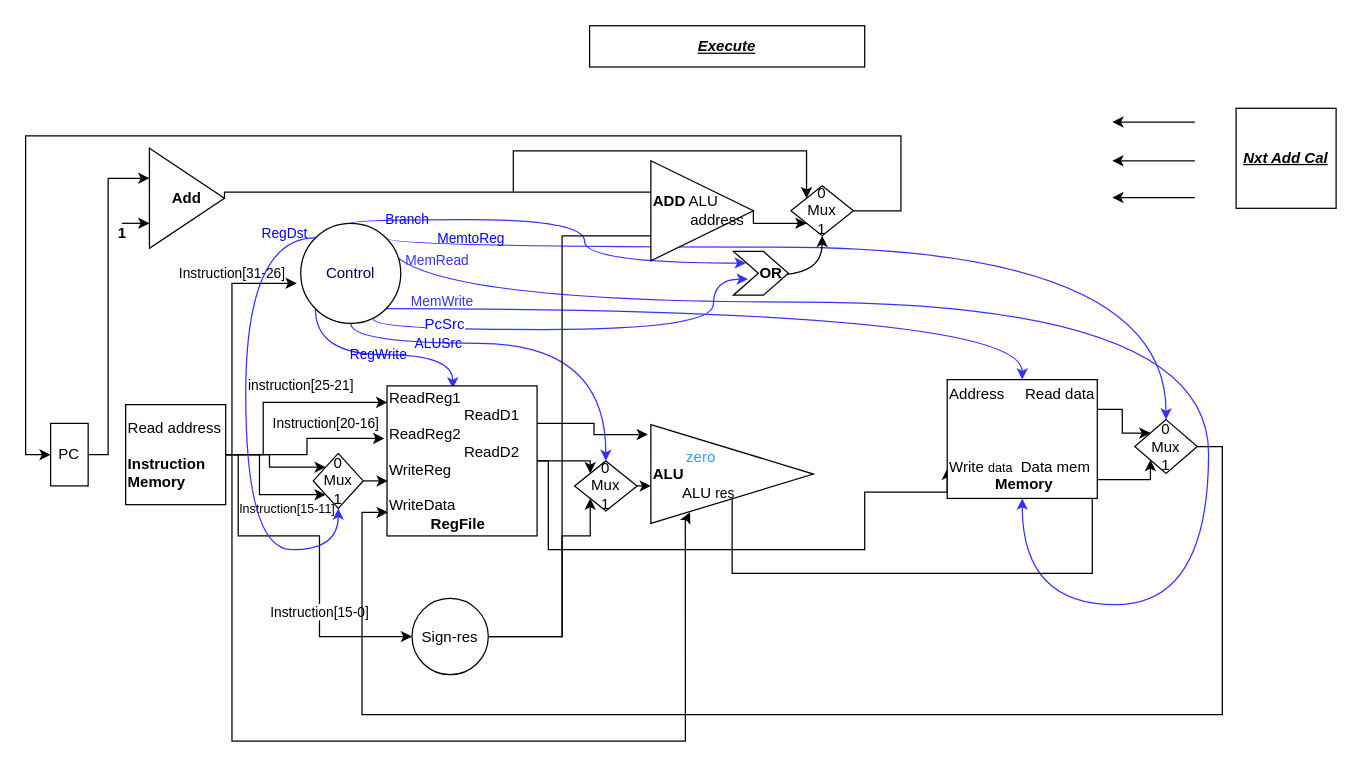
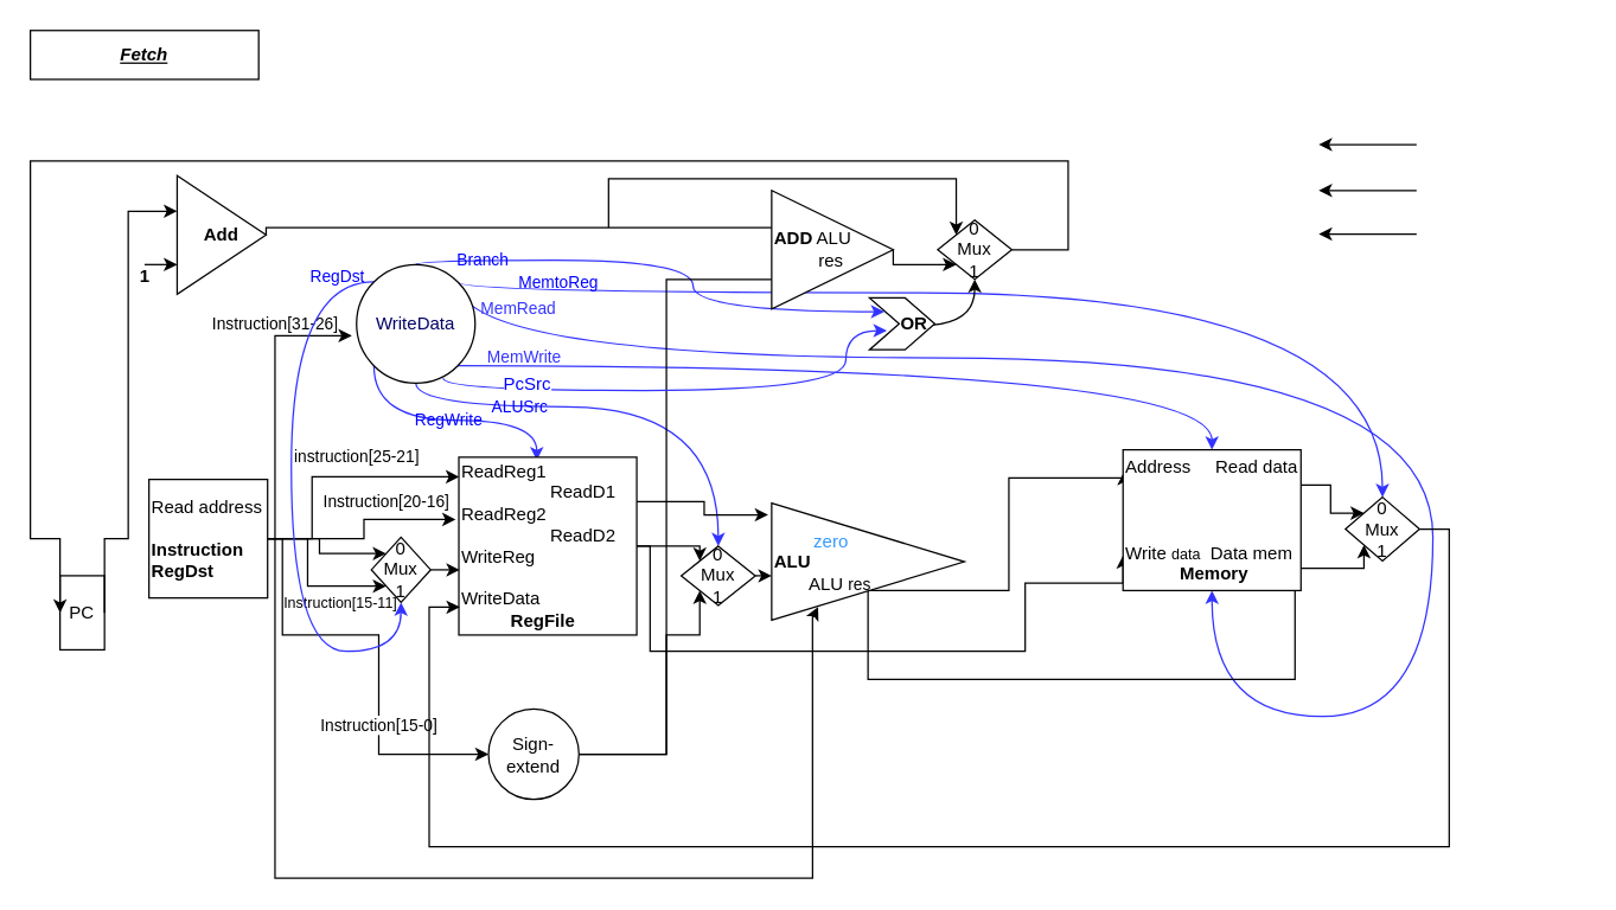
  <mxCell id="0" />
  <mxCell id="1" parent="0" />
- <mxCell id="2" value="PC" style="rounded=0;whiteSpace=wrap;html=1;" parent="1" vertex="1"><mxGeometry x="40" y="338" width="30" height="50" as="geometry" /></mxCell>
+ <mxCell id="2" value="PC" style="rounded=0;whiteSpace=wrap;html=1;" parent="1" vertex="1"><mxGeometry x="40" y="388" width="30" height="50" as="geometry" /></mxCell>
  <mxCell id="3" style="edgeStyle=orthogonalEdgeStyle;rounded=0;orthogonalLoop=1;jettySize=auto;html=1;exitX=1;exitY=0.5;exitDx=0;exitDy=0;" parent="1" source="5" edge="1"><mxGeometry relative="1" as="geometry"><Array as="points"><mxPoint x="179" y="153" /></Array><mxPoint x="547" y="153" as="targetPoint" /></mxGeometry></mxCell>
  <mxCell id="4" style="edgeStyle=orthogonalEdgeStyle;rounded=0;orthogonalLoop=1;jettySize=auto;html=1;entryX=0;entryY=0;entryDx=0;entryDy=0;" parent="1" target="34" edge="1"><mxGeometry relative="1" as="geometry"><mxPoint x="410" y="153" as="sourcePoint" /><Array as="points"><mxPoint x="410" y="120" /><mxPoint x="644" y="120" /></Array></mxGeometry></mxCell>
  <mxCell id="5" value="&lt;b&gt;Add&lt;/b&gt;" style="triangle;whiteSpace=wrap;html=1;" parent="1" vertex="1"><mxGeometry x="119" y="118" width="60" height="80" as="geometry" /></mxCell>
  <mxCell id="6" style="edgeStyle=orthogonalEdgeStyle;rounded=0;orthogonalLoop=1;jettySize=auto;html=1;exitX=1;exitY=0.5;exitDx=0;exitDy=0;" parent="1" source="2" edge="1"><mxGeometry relative="1" as="geometry"><mxPoint x="119" y="142" as="targetPoint" /><Array as="points"><mxPoint x="86" y="363" /><mxPoint x="86" y="142" /><mxPoint x="119" y="142" /></Array></mxGeometry></mxCell>
  <mxCell id="7" value="instruction[25-21]" style="edgeStyle=orthogonalEdgeStyle;rounded=0;orthogonalLoop=1;jettySize=auto;html=1;exitX=1;exitY=0.5;exitDx=0;exitDy=0;entryX=0.002;entryY=0.11;entryDx=0;entryDy=0;entryPerimeter=0;" parent="1" source="13" target="25" edge="1"><mxGeometry x="0.19" y="13" relative="1" as="geometry"><mxPoint x="200" y="363" as="targetPoint" /><Array as="points"><mxPoint x="210" y="363" /><mxPoint x="210" y="321" /></Array><mxPoint as="offset" /></mxGeometry></mxCell>
  <mxCell id="8" value="Instruction[20-16]" style="edgeStyle=orthogonalEdgeStyle;rounded=0;orthogonalLoop=1;jettySize=auto;html=1;entryX=-0.018;entryY=0.35;entryDx=0;entryDy=0;entryPerimeter=0;" parent="1" source="13" target="25" edge="1"><mxGeometry x="0.33" y="12" relative="1" as="geometry"><Array as="points"><mxPoint x="245" y="363" /><mxPoint x="245" y="350" /></Array><mxPoint as="offset" /></mxGeometry></mxCell>
  <mxCell id="9" value="Instruction[15-11]" style="edgeStyle=orthogonalEdgeStyle;rounded=0;orthogonalLoop=1;jettySize=auto;html=1;exitX=1;exitY=0.5;exitDx=0;exitDy=0;entryX=0;entryY=1;entryDx=0;entryDy=0;verticalAlign=middle;fontSize=10;" parent="1" source="13" target="27" edge="1"><mxGeometry x="0.446" y="-11" relative="1" as="geometry"><Array as="points"><mxPoint x="207" y="363" /><mxPoint x="207" y="395" /></Array><mxPoint as="offset" /></mxGeometry></mxCell>
  <mxCell id="10" value="Instruction[15-0]" style="edgeStyle=orthogonalEdgeStyle;rounded=0;orthogonalLoop=1;jettySize=auto;html=1;exitX=1;exitY=0.5;exitDx=0;exitDy=0;entryX=0;entryY=0.5;entryDx=0;entryDy=0;" parent="1" edge="1"><mxGeometry x="0.355" relative="1" as="geometry"><Array as="points"><mxPoint x="190" y="363" /><mxPoint x="190" y="428" /><mxPoint x="255" y="428" /><mxPoint x="255" y="509" /></Array><mxPoint y="1" as="offset" /><mxPoint x="180" y="363" as="sourcePoint" /><mxPoint x="329" y="508.5" as="targetPoint" /></mxGeometry></mxCell>
  <mxCell id="11" value="Instruction[31-26]" style="edgeStyle=orthogonalEdgeStyle;rounded=0;orthogonalLoop=1;jettySize=auto;html=1;entryX=-0.04;entryY=0.6;entryDx=0;entryDy=0;entryPerimeter=0;labelBackgroundColor=none;strokeColor=#000000;fontColor=#000000;exitX=0.212;exitY=0.946;exitDx=0;exitDy=0;exitPerimeter=0;" parent="1" source="39" target="21" edge="1"><mxGeometry x="0.892" y="8" relative="1" as="geometry"><Array as="points"><mxPoint x="548" y="592" /><mxPoint x="185" y="592" /><mxPoint x="185" y="226" /></Array><mxPoint as="offset" /><mxPoint x="537" y="570.941" as="sourcePoint" /></mxGeometry></mxCell>
  <mxCell id="12" style="edgeStyle=orthogonalEdgeStyle;rounded=0;orthogonalLoop=1;jettySize=auto;html=1;exitX=1;exitY=0.5;exitDx=0;exitDy=0;entryX=0;entryY=0;entryDx=0;entryDy=0;labelBackgroundColor=none;strokeColor=#000000;fontSize=10;fontColor=#000000;" parent="1" source="13" target="27" edge="1"><mxGeometry relative="1" as="geometry" /></mxCell>
- <mxCell id="13" value="Read address&lt;br&gt;&lt;br&gt;&lt;b&gt;Instruction Memory&lt;/b&gt;" style="whiteSpace=wrap;html=1;aspect=fixed;align=left;" parent="1" vertex="1"><mxGeometry x="100" y="323" width="80" height="80" as="geometry" /></mxCell>
+ <mxCell id="13" value="Read address&lt;br&gt;&lt;br&gt;&lt;b&gt;Instruction RegDst&lt;/b&gt;" style="whiteSpace=wrap;html=1;aspect=fixed;align=left;" parent="1" vertex="1"><mxGeometry x="100" y="323" width="80" height="80" as="geometry" /></mxCell>
  <mxCell id="14" value="RegDst" style="edgeStyle=orthogonalEdgeStyle;curved=1;rounded=0;orthogonalLoop=1;jettySize=auto;html=1;exitX=0;exitY=0;exitDx=0;exitDy=0;entryX=0.5;entryY=1;entryDx=0;entryDy=0;labelBackgroundColor=none;strokeColor=#3333FF;fontColor=#0000FF;" parent="1" source="21" target="27" edge="1"><mxGeometry x="-0.88" y="-4" relative="1" as="geometry"><Array as="points"><mxPoint x="196" y="190" /><mxPoint x="196" y="439" /><mxPoint x="270" y="439" /></Array><mxPoint as="offset" /></mxGeometry></mxCell>
  <mxCell id="15" value="Branch" style="edgeStyle=orthogonalEdgeStyle;curved=1;rounded=0;orthogonalLoop=1;jettySize=auto;html=1;exitX=0.5;exitY=0;exitDx=0;exitDy=0;entryX=0.227;entryY=0.266;entryDx=0;entryDy=0;labelBackgroundColor=none;strokeColor=#3333FF;fontColor=#0000FF;entryPerimeter=0;" parent="1" source="21" target="48" edge="1"><mxGeometry x="-0.731" relative="1" as="geometry"><Array as="points"><mxPoint x="280" y="175" /><mxPoint x="467" y="175" /><mxPoint x="467" y="210" /></Array><mxPoint as="offset" /><mxPoint x="614" y="216.5" as="targetPoint" /></mxGeometry></mxCell>
  <mxCell id="16" value="MemRead" style="edgeStyle=orthogonalEdgeStyle;curved=1;rounded=0;orthogonalLoop=1;jettySize=auto;html=1;exitX=1;exitY=0;exitDx=0;exitDy=0;labelBackgroundColor=none;strokeColor=#3333FF;fontColor=#3333FF;entryX=0.5;entryY=1;entryDx=0;entryDy=0;" parent="1" source="21" target="43" edge="1"><mxGeometry x="-0.844" y="33" relative="1" as="geometry"><Array as="points"><mxPoint x="308" y="241" /><mxPoint x="966" y="241" /><mxPoint x="966" y="483" /><mxPoint x="817" y="483" /></Array><mxPoint as="offset" /><mxPoint x="812" y="427" as="targetPoint" /></mxGeometry></mxCell>
  <mxCell id="17" value="MemtoReg" style="edgeStyle=orthogonalEdgeStyle;curved=1;rounded=0;orthogonalLoop=1;jettySize=auto;html=1;exitX=1;exitY=0;exitDx=0;exitDy=0;entryX=0.5;entryY=0;entryDx=0;entryDy=0;labelBackgroundColor=none;strokeColor=#3333FF;fontColor=#0000FF;" parent="1" source="21" target="45" edge="1"><mxGeometry x="-0.805" y="7" relative="1" as="geometry"><Array as="points"><mxPoint x="308" y="197" /><mxPoint x="932" y="197" /></Array><mxPoint as="offset" /></mxGeometry></mxCell>
  <mxCell id="18" value="MemWrite" style="edgeStyle=orthogonalEdgeStyle;curved=1;rounded=0;orthogonalLoop=1;jettySize=auto;html=1;exitX=1;exitY=1;exitDx=0;exitDy=0;labelBackgroundColor=none;strokeColor=#3333FF;fontColor=#3333FF;" parent="1" source="21" target="43" edge="1"><mxGeometry x="-0.841" y="5" relative="1" as="geometry"><mxPoint as="offset" /></mxGeometry></mxCell>
  <mxCell id="19" value="ALUSrc" style="edgeStyle=orthogonalEdgeStyle;curved=1;rounded=0;orthogonalLoop=1;jettySize=auto;html=1;exitX=0.5;exitY=1;exitDx=0;exitDy=0;entryX=0.5;entryY=0;entryDx=0;entryDy=0;labelBackgroundColor=none;strokeColor=#3333FF;fontColor=#0000FF;" parent="1" source="21" target="41" edge="1"><mxGeometry x="-0.452" relative="1" as="geometry"><Array as="points"><mxPoint x="280" y="274" /><mxPoint x="484" y="274" /></Array><mxPoint as="offset" /></mxGeometry></mxCell>
  <mxCell id="20" value="RegWrite" style="edgeStyle=orthogonalEdgeStyle;curved=1;rounded=0;orthogonalLoop=1;jettySize=auto;html=1;exitX=0;exitY=1;exitDx=0;exitDy=0;entryX=0.438;entryY=0.017;entryDx=0;entryDy=0;entryPerimeter=0;labelBackgroundColor=none;strokeColor=#3333FF;fontColor=#0000FF;" parent="1" source="21" target="25" edge="1"><mxGeometry relative="1" as="geometry" /></mxCell>
- <mxCell id="21" value="&lt;font color=&quot;#000066&quot;&gt;Control&lt;/font&gt;" style="ellipse;whiteSpace=wrap;html=1;aspect=fixed;" parent="1" vertex="1"><mxGeometry x="240" y="178" width="80" height="80" as="geometry" /></mxCell>
+ <mxCell id="21" value="&lt;font color=&quot;#000066&quot;&gt;WriteData&lt;/font&gt;" style="ellipse;whiteSpace=wrap;html=1;aspect=fixed;" parent="1" vertex="1"><mxGeometry x="240" y="178" width="80" height="80" as="geometry" /></mxCell>
  <mxCell id="22" style="edgeStyle=orthogonalEdgeStyle;rounded=0;orthogonalLoop=1;jettySize=auto;html=1;exitX=1;exitY=0.25;exitDx=0;exitDy=0;entryX=-0.018;entryY=0.1;entryDx=0;entryDy=0;entryPerimeter=0;" parent="1" source="25" target="39" edge="1"><mxGeometry relative="1" as="geometry" /></mxCell>
  <mxCell id="23" style="edgeStyle=orthogonalEdgeStyle;rounded=0;orthogonalLoop=1;jettySize=auto;html=1;exitX=1;exitY=0.5;exitDx=0;exitDy=0;entryX=0;entryY=0;entryDx=0;entryDy=0;" parent="1" source="25" target="41" edge="1"><mxGeometry relative="1" as="geometry"><Array as="points"><mxPoint x="472" y="368" /></Array></mxGeometry></mxCell>
  <mxCell id="24" style="edgeStyle=orthogonalEdgeStyle;rounded=0;orthogonalLoop=1;jettySize=auto;html=1;exitX=1;exitY=0.5;exitDx=0;exitDy=0;entryX=0;entryY=0.75;entryDx=0;entryDy=0;labelBackgroundColor=none;strokeColor=#000000;fontSize=12;fontColor=#000000;" parent="1" source="25" target="43" edge="1"><mxGeometry relative="1" as="geometry"><Array as="points"><mxPoint x="438" y="368" /><mxPoint x="438" y="439" /><mxPoint x="691" y="439" /><mxPoint x="691" y="393" /></Array></mxGeometry></mxCell>
  <mxCell id="25" value="ReadReg1&lt;br&gt;&lt;div style=&quot;text-align: center&quot;&gt;&amp;nbsp; &amp;nbsp; &amp;nbsp; &amp;nbsp; &amp;nbsp; &amp;nbsp; &amp;nbsp; &amp;nbsp; &amp;nbsp; ReadD1&lt;/div&gt;ReadReg2&lt;br&gt;&amp;nbsp; &amp;nbsp; &amp;nbsp; &amp;nbsp; &amp;nbsp; &amp;nbsp; &amp;nbsp; &amp;nbsp; &amp;nbsp; ReadD2&lt;br&gt;WriteReg&lt;br&gt;&lt;br&gt;WriteData&lt;br&gt;&amp;nbsp; &amp;nbsp; &amp;nbsp; &amp;nbsp; &amp;nbsp; &lt;b&gt;RegFile&lt;/b&gt;" style="whiteSpace=wrap;html=1;aspect=fixed;align=left;" parent="1" vertex="1"><mxGeometry x="309" y="308" width="120" height="120" as="geometry" /></mxCell>
  <mxCell id="26" style="edgeStyle=orthogonalEdgeStyle;rounded=0;orthogonalLoop=1;jettySize=auto;html=1;exitX=1;exitY=0.5;exitDx=0;exitDy=0;entryX=0.005;entryY=0.637;entryDx=0;entryDy=0;entryPerimeter=0;labelBackgroundColor=none;strokeColor=#000000;fontSize=10;fontColor=#000000;" parent="1" source="27" target="25" edge="1"><mxGeometry relative="1" as="geometry" /></mxCell>
  <mxCell id="27" value="0&lt;br&gt;Mux&lt;br&gt;1" style="rhombus;whiteSpace=wrap;html=1;" parent="1" vertex="1"><mxGeometry x="250" y="362" width="40" height="44" as="geometry" /></mxCell>
  <mxCell id="28" style="edgeStyle=orthogonalEdgeStyle;rounded=0;orthogonalLoop=1;jettySize=auto;html=1;exitX=1;exitY=0.5;exitDx=0;exitDy=0;entryX=0;entryY=1;entryDx=0;entryDy=0;" parent="1" source="30" target="41" edge="1"><mxGeometry relative="1" as="geometry"><Array as="points"><mxPoint x="449" y="509" /><mxPoint x="449" y="428" /><mxPoint x="472" y="428" /></Array></mxGeometry></mxCell>
  <mxCell id="29" style="edgeStyle=orthogonalEdgeStyle;rounded=0;orthogonalLoop=1;jettySize=auto;html=1;exitX=1;exitY=0.5;exitDx=0;exitDy=0;labelBackgroundColor=none;strokeColor=#000000;fontSize=10;fontColor=#000000;" parent="1" source="30" edge="1"><mxGeometry relative="1" as="geometry"><Array as="points"><mxPoint x="449" y="509" /><mxPoint x="449" y="188" /></Array><mxPoint x="548" y="188" as="targetPoint" /></mxGeometry></mxCell>
- <mxCell id="30" value="Sign-res" style="ellipse;whiteSpace=wrap;html=1;aspect=fixed;" parent="1" vertex="1"><mxGeometry x="329" y="478" width="61" height="61" as="geometry" /></mxCell>
+ <mxCell id="30" value="Sign-extend" style="ellipse;whiteSpace=wrap;html=1;aspect=fixed;" parent="1" vertex="1"><mxGeometry x="329" y="478" width="61" height="61" as="geometry" /></mxCell>
  <mxCell id="31" style="edgeStyle=orthogonalEdgeStyle;rounded=0;orthogonalLoop=1;jettySize=auto;html=1;exitX=1;exitY=0.5;exitDx=0;exitDy=0;entryX=0;entryY=1;entryDx=0;entryDy=0;" parent="1" source="32" target="34" edge="1"><mxGeometry relative="1" as="geometry"><Array as="points"><mxPoint x="602" y="178" /></Array></mxGeometry></mxCell>
- <mxCell id="32" value="&lt;b&gt;ADD&lt;/b&gt; ALU&lt;br&gt;&amp;nbsp; &amp;nbsp; &amp;nbsp; &amp;nbsp; &amp;nbsp;address" style="triangle;whiteSpace=wrap;html=1;align=left;" parent="1" vertex="1"><mxGeometry x="520" y="128" width="82" height="80" as="geometry" /></mxCell>
+ <mxCell id="32" value="&lt;b&gt;ADD&lt;/b&gt; ALU&lt;br&gt;&amp;nbsp; &amp;nbsp; &amp;nbsp; &amp;nbsp; &amp;nbsp;res" style="triangle;whiteSpace=wrap;html=1;align=left;" parent="1" vertex="1"><mxGeometry x="520" y="128" width="82" height="80" as="geometry" /></mxCell>
  <mxCell id="33" style="edgeStyle=orthogonalEdgeStyle;rounded=0;orthogonalLoop=1;jettySize=auto;html=1;exitX=1;exitY=0.5;exitDx=0;exitDy=0;entryX=0;entryY=0.5;entryDx=0;entryDy=0;" parent="1" source="34" target="2" edge="1"><mxGeometry relative="1" as="geometry"><Array as="points"><mxPoint x="720" y="168" /><mxPoint x="720" y="108" /><mxPoint y="108" x="20" /><mxPoint y="363" x="20" /></Array></mxGeometry></mxCell>
  <mxCell id="34" value="0&lt;br&gt;Mux&lt;br&gt;1" style="rhombus;whiteSpace=wrap;html=1;" parent="1" vertex="1"><mxGeometry x="632" y="148" width="50" height="40" as="geometry" /></mxCell>
+ <mxCell id="35" style="edgeStyle=orthogonalEdgeStyle;rounded=0;orthogonalLoop=1;jettySize=auto;html=1;entryX=0.005;entryY=0.157;entryDx=0;entryDy=0;entryPerimeter=0;" parent="1" source="39" target="43" edge="1"><mxGeometry relative="1" as="geometry"><Array as="points"><mxPoint x="680" y="398" /><mxPoint x="680" y="322" /></Array></mxGeometry></mxCell>
  <mxCell id="36" style="edgeStyle=orthogonalEdgeStyle;rounded=0;orthogonalLoop=1;jettySize=auto;html=1;exitX=0.5;exitY=1;exitDx=0;exitDy=0;entryX=0;entryY=1;entryDx=0;entryDy=0;" parent="1" source="39" target="45" edge="1"><mxGeometry relative="1" as="geometry"><Array as="points"><mxPoint x="585" y="458" /><mxPoint x="873" y="458" /><mxPoint x="873" y="383" /></Array></mxGeometry></mxCell>
  <mxCell id="37" style="edgeStyle=orthogonalEdgeStyle;curved=1;rounded=0;orthogonalLoop=1;jettySize=auto;html=1;exitX=0.73;exitY=0.958;exitDx=0;exitDy=0;entryX=0.264;entryY=0.631;entryDx=0;entryDy=0;entryPerimeter=0;labelBackgroundColor=#0000FF;fontColor=#0000FF;strokeColor=#3333FF;exitPerimeter=0;" parent="1" source="21" target="48" edge="1"><mxGeometry relative="1" as="geometry"><Array as="points"><mxPoint x="298" y="263" /><mxPoint x="570" y="263" /><mxPoint x="570" y="223" /></Array><mxPoint x="614" y="233.5" as="targetPoint" /></mxGeometry></mxCell>
  <mxCell id="38" value="&lt;font color=&quot;#0000ff&quot; style=&quot;font-size: 12px&quot;&gt;PcSrc&lt;/font&gt;" style="edgeLabel;html=1;align=center;verticalAlign=middle;resizable=0;points=[];" parent="37" vertex="1" connectable="0"><mxGeometry x="-0.655" y="4" relative="1" as="geometry"><mxPoint x="4.46" y="-1" as="offset" /></mxGeometry></mxCell>
  <mxCell id="39" value="&amp;nbsp; &amp;nbsp; &amp;nbsp; &amp;nbsp; &lt;font color=&quot;#3399ff&quot;&gt;zero&lt;/font&gt;&amp;nbsp;&amp;nbsp;&lt;br&gt;&lt;b&gt;ALU&lt;/b&gt;&amp;nbsp; &amp;nbsp;&amp;nbsp;&lt;br&gt;&amp;nbsp; &amp;nbsp; &amp;nbsp; &amp;nbsp;ALU &lt;font style=&quot;font-size: 11px&quot;&gt;res&lt;/font&gt;" style="triangle;whiteSpace=wrap;html=1;align=left;" parent="1" vertex="1"><mxGeometry x="520" y="339" width="130" height="79" as="geometry" /></mxCell>
  <mxCell id="40" style="edgeStyle=orthogonalEdgeStyle;rounded=0;orthogonalLoop=1;jettySize=auto;html=1;exitX=1;exitY=0.5;exitDx=0;exitDy=0;entryX=0;entryY=0.625;entryDx=0;entryDy=0;entryPerimeter=0;" parent="1" source="41" target="39" edge="1"><mxGeometry relative="1" as="geometry" /></mxCell>
  <mxCell id="41" value="0&lt;br&gt;Mux&lt;br&gt;1" style="rhombus;whiteSpace=wrap;html=1;" parent="1" vertex="1"><mxGeometry x="459" y="368" width="50" height="40" as="geometry" /></mxCell>
  <mxCell id="42" style="edgeStyle=orthogonalEdgeStyle;rounded=0;orthogonalLoop=1;jettySize=auto;html=1;exitX=1;exitY=0.25;exitDx=0;exitDy=0;entryX=0;entryY=0;entryDx=0;entryDy=0;" parent="1" source="43" target="45" edge="1"><mxGeometry relative="1" as="geometry" /></mxCell>
  <mxCell id="43" value="Address&amp;nbsp; &amp;nbsp; &amp;nbsp;Read data&lt;br&gt;&lt;br&gt;&lt;br&gt;&lt;br&gt;Write &lt;font style=&quot;font-size: 10px&quot;&gt;data&lt;/font&gt;&amp;nbsp; Data mem&lt;br&gt;&amp;nbsp; &amp;nbsp; &amp;nbsp; &amp;nbsp; &amp;nbsp; &amp;nbsp;&lt;b&gt;Memory&lt;/b&gt;" style="whiteSpace=wrap;html=1;aspect=fixed;align=left;" parent="1" vertex="1"><mxGeometry x="757" y="303" width="120" height="95" as="geometry" /></mxCell>
  <mxCell id="44" style="edgeStyle=orthogonalEdgeStyle;rounded=0;orthogonalLoop=1;jettySize=auto;html=1;exitX=1;exitY=0.5;exitDx=0;exitDy=0;entryX=0.005;entryY=0.843;entryDx=0;entryDy=0;entryPerimeter=0;" parent="1" source="45" target="25" edge="1"><mxGeometry relative="1" as="geometry"><Array as="points"><mxPoint x="977" y="357" /><mxPoint x="977" y="571" /><mxPoint x="289" y="571" /><mxPoint x="289" y="409" /></Array></mxGeometry></mxCell>
  <mxCell id="45" value="0&lt;br&gt;Mux&lt;br&gt;1" style="rhombus;whiteSpace=wrap;html=1;" parent="1" vertex="1"><mxGeometry x="907" y="335" width="50" height="43" as="geometry" /></mxCell>
  <mxCell id="46" style="edgeStyle=orthogonalEdgeStyle;curved=1;rounded=0;orthogonalLoop=1;jettySize=auto;html=1;entryX=0.5;entryY=1;entryDx=0;entryDy=0;labelBackgroundColor=#0000FF;fontColor=#0000FF;" parent="1" target="34" edge="1"><mxGeometry relative="1" as="geometry"><mxPoint x="621" y="219" as="sourcePoint" /><Array as="points"><mxPoint x="621" y="219" /><mxPoint x="657" y="219" /></Array></mxGeometry></mxCell>
  <mxCell id="47" value="1" style="endArrow=classic;html=1;labelBackgroundColor=none;strokeColor=#000000;fontColor=#000000;entryX=0;entryY=0.75;entryDx=0;entryDy=0;fontSize=12;fontStyle=1" parent="1" target="5" edge="1"><mxGeometry x="-1" y="-8" width="50" height="50" relative="1" as="geometry"><mxPoint x="97" y="178" as="sourcePoint" /><mxPoint x="114" y="164" as="targetPoint" /><mxPoint as="offset" /></mxGeometry></mxCell>
  <mxCell id="48" value="&lt;b&gt;&amp;nbsp; &amp;nbsp; &amp;nbsp;OR&lt;/b&gt;" style="shape=step;perimeter=stepPerimeter;whiteSpace=wrap;html=1;fixedSize=1;" parent="1" vertex="1"><mxGeometry x="586" y="200.5" width="44" height="35" as="geometry" /></mxCell>
- <mxCell id="50" value="&lt;b&gt;&lt;i&gt;&lt;u&gt;Execute&lt;/u&gt;&lt;/i&gt;&lt;/b&gt;" style="rounded=0;whiteSpace=wrap;html=1;" parent="1" vertex="1"><mxGeometry x="471" y="20" width="220" height="33" as="geometry" /></mxCell>
- <mxCell id="51" value="&lt;b&gt;&lt;i&gt;&lt;u&gt;Nxt Add Cal&lt;/u&gt;&lt;/i&gt;&lt;/b&gt;" style="whiteSpace=wrap;html=1;aspect=fixed;" parent="1" vertex="1"><mxGeometry x="988" y="86" width="80" height="80" as="geometry" /></mxCell>
+ <mxCell id="49" value="&lt;b&gt;&lt;i&gt;&lt;u&gt;Fetch&lt;/u&gt;&lt;/i&gt;&lt;/b&gt;" style="rounded=0;whiteSpace=wrap;html=1;" parent="1" vertex="1"><mxGeometry y="20" width="154" height="33" as="geometry" x="20" /></mxCell>
  <mxCell id="52" value="" style="endArrow=classic;html=1;" parent="1" edge="1"><mxGeometry width="50" height="50" relative="1" as="geometry"><mxPoint x="955" y="97" as="sourcePoint" /><mxPoint x="889" y="97" as="targetPoint" /></mxGeometry></mxCell>
  <mxCell id="53" value="" style="endArrow=classic;html=1;" parent="1" edge="1"><mxGeometry width="50" height="50" relative="1" as="geometry"><mxPoint x="955" y="157.41" as="sourcePoint" /><mxPoint x="889" y="157.41" as="targetPoint" /></mxGeometry></mxCell>
  <mxCell id="54" value="" style="endArrow=classic;html=1;" parent="1" edge="1"><mxGeometry width="50" height="50" relative="1" as="geometry"><mxPoint x="955" y="128" as="sourcePoint" /><mxPoint x="889" y="128" as="targetPoint" /></mxGeometry></mxCell>
  <mxCell id="55" value="" style="endArrow=classic;html=1;entryX=0.241;entryY=0.886;entryDx=0;entryDy=0;entryPerimeter=0;" parent="1" target="39" edge="1"><mxGeometry width="50" height="50" relative="1" as="geometry"><mxPoint x="548" y="416" as="sourcePoint" /><mxPoint x="587" y="284" as="targetPoint" /></mxGeometry></mxCell>
